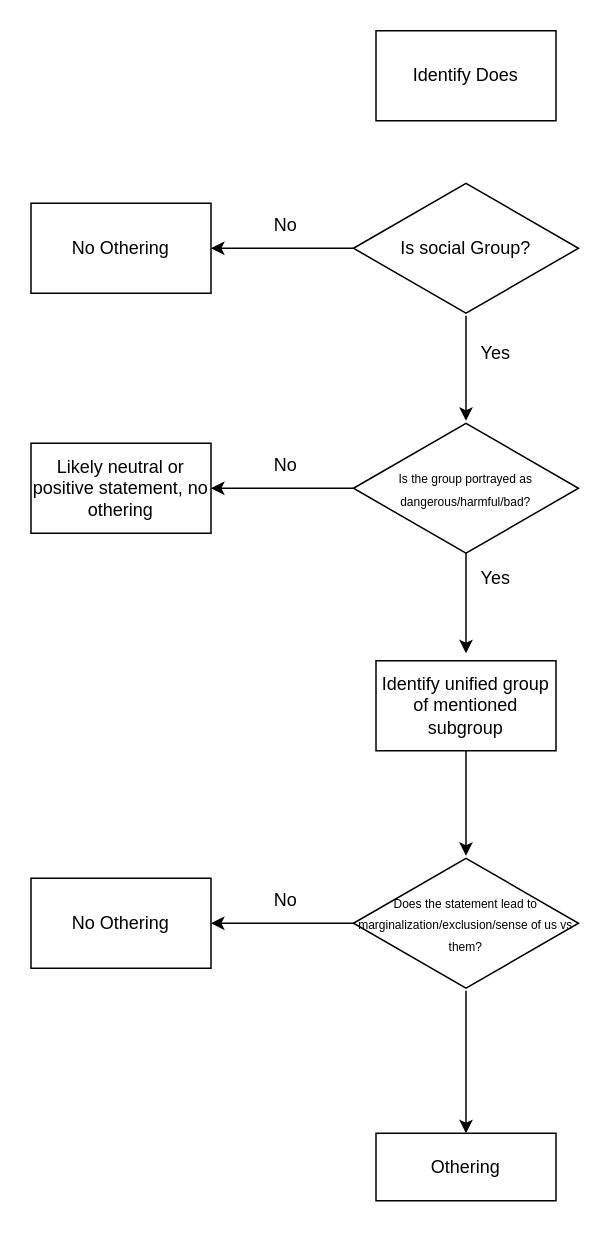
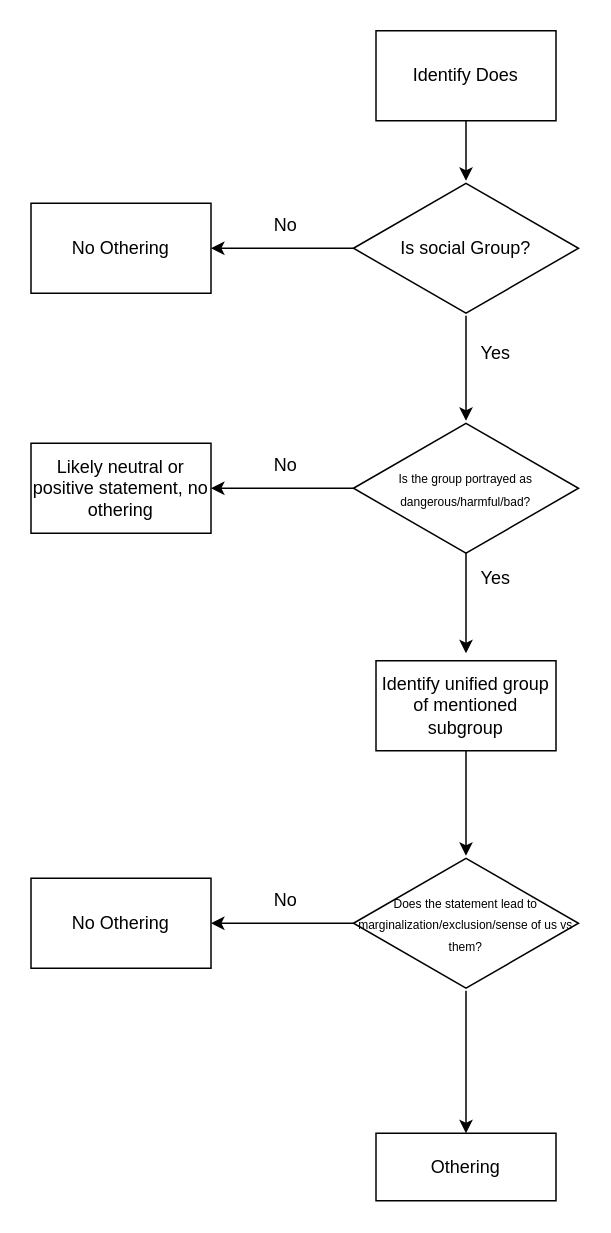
  <mxCell id="0" />
  <mxCell id="1" parent="0" />
+ <mxCell id="2" style="edgeStyle=none;html=1;exitX=0.5;exitY=1;exitDx=0;exitDy=0;" edge="1" parent="1" source="3" target="6"><mxGeometry relative="1" as="geometry" /></mxCell>
  <mxCell id="3" value="Identify Does" style="rounded=0;whiteSpace=wrap;html=1;" vertex="1" parent="1"><mxGeometry x="250" y="20" width="120" height="60" as="geometry" /></mxCell>
  <mxCell id="4" value="" style="edgeStyle=none;html=1;" edge="1" parent="1" source="6" target="7"><mxGeometry relative="1" as="geometry" /></mxCell>
  <mxCell id="5" value="" style="edgeStyle=none;html=1;" edge="1" parent="1" source="6"><mxGeometry relative="1" as="geometry"><mxPoint x="310" y="280" as="targetPoint" /></mxGeometry></mxCell>
  <mxCell id="6" value="Is social Group?" style="html=1;whiteSpace=wrap;aspect=fixed;shape=isoRectangle;" vertex="1" parent="1"><mxGeometry x="235" y="120" width="150" height="90" as="geometry" /></mxCell>
  <mxCell id="7" value="No Othering" style="whiteSpace=wrap;html=1;" vertex="1" parent="1"><mxGeometry x="20" y="135" width="120" height="60" as="geometry" /></mxCell>
  <mxCell id="8" value="No" style="text;html=1;align=center;verticalAlign=middle;whiteSpace=wrap;rounded=0;" vertex="1" parent="1"><mxGeometry x="160" y="135" width="60" height="30" as="geometry" /></mxCell>
  <mxCell id="9" value="Yes" style="text;html=1;align=center;verticalAlign=middle;whiteSpace=wrap;rounded=0;" vertex="1" parent="1"><mxGeometry x="300" y="220" width="60" height="30" as="geometry" /></mxCell>
  <mxCell id="10" value="" style="edgeStyle=none;html=1;" edge="1" parent="1" source="12" target="13"><mxGeometry relative="1" as="geometry" /></mxCell>
  <mxCell id="11" value="" style="edgeStyle=none;html=1;" edge="1" parent="1"><mxGeometry relative="1" as="geometry"><mxPoint x="310" y="350" as="sourcePoint" /><mxPoint x="310" y="435" as="targetPoint" /></mxGeometry></mxCell>
  <mxCell id="12" value="&lt;font style=&quot;font-size: 8px;&quot;&gt;Is the group portrayed as dangerous/harmful/bad?&lt;/font&gt;" style="html=1;whiteSpace=wrap;aspect=fixed;shape=isoRectangle;" vertex="1" parent="1"><mxGeometry x="235" y="280" width="150" height="90" as="geometry" /></mxCell>
  <mxCell id="13" value="Likely neutral or positive statement, no othering" style="whiteSpace=wrap;html=1;" vertex="1" parent="1"><mxGeometry x="20" y="295" width="120" height="60" as="geometry" /></mxCell>
  <mxCell id="14" value="No" style="text;html=1;align=center;verticalAlign=middle;whiteSpace=wrap;rounded=0;" vertex="1" parent="1"><mxGeometry x="160" y="295" width="60" height="30" as="geometry" /></mxCell>
  <mxCell id="15" value="Yes" style="text;html=1;align=center;verticalAlign=middle;whiteSpace=wrap;rounded=0;" vertex="1" parent="1"><mxGeometry x="300" y="370" width="60" height="30" as="geometry" /></mxCell>
  <mxCell id="16" style="edgeStyle=none;html=1;" edge="1" parent="1" source="17" target="20"><mxGeometry relative="1" as="geometry" /></mxCell>
  <mxCell id="17" value="Identify unified group of mentioned subgroup" style="rounded=0;whiteSpace=wrap;html=1;" vertex="1" parent="1"><mxGeometry x="250" y="440" width="120" height="60" as="geometry" /></mxCell>
  <mxCell id="18" value="" style="edgeStyle=none;html=1;" edge="1" parent="1" source="20" target="21"><mxGeometry relative="1" as="geometry" /></mxCell>
  <mxCell id="19" value="" style="edgeStyle=none;html=1;" edge="1" parent="1" source="20" target="23"><mxGeometry relative="1" as="geometry" /></mxCell>
  <mxCell id="20" value="&lt;font style=&quot;font-size: 8px;&quot;&gt;Does the statement lead to marginalization/exclusion/sense of us vs them?&lt;/font&gt;" style="html=1;whiteSpace=wrap;aspect=fixed;shape=isoRectangle;" vertex="1" parent="1"><mxGeometry x="235" y="570" width="150" height="90" as="geometry" /></mxCell>
  <mxCell id="21" value="No Othering" style="whiteSpace=wrap;html=1;" vertex="1" parent="1"><mxGeometry x="20" y="585" width="120" height="60" as="geometry" /></mxCell>
  <mxCell id="22" value="No" style="text;html=1;align=center;verticalAlign=middle;whiteSpace=wrap;rounded=0;" vertex="1" parent="1"><mxGeometry x="160" y="585" width="60" height="30" as="geometry" /></mxCell>
  <mxCell id="23" value="Othering" style="whiteSpace=wrap;html=1;" vertex="1" parent="1"><mxGeometry x="250" y="755" width="120" height="45" as="geometry" /></mxCell>
